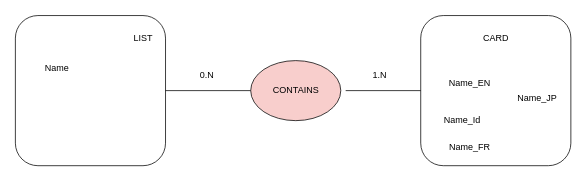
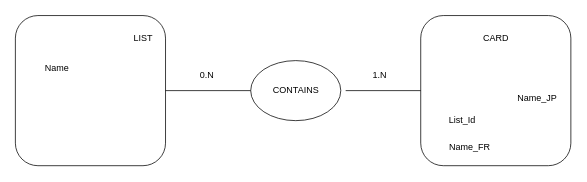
  <mxCell id="0" />
  <mxCell id="1" parent="0" />
  <mxCell id="2" value="" style="rounded=1;whiteSpace=wrap;html=1;" vertex="1" parent="1"><mxGeometry x="20" y="20" width="200" height="200" as="geometry" /></mxCell>
  <mxCell id="3" value="" style="rounded=1;whiteSpace=wrap;html=1;" vertex="1" parent="1"><mxGeometry x="560" y="20" width="200" height="200" as="geometry" /></mxCell>
- <mxCell id="4" value="CONTAINS" style="ellipse;whiteSpace=wrap;html=1;fillColor=#f8cecc;" vertex="1" parent="1"><mxGeometry x="333.5" y="80" width="120" height="80" as="geometry" /></mxCell>
+ <mxCell id="4" value="CONTAINS" style="ellipse;whiteSpace=wrap;html=1;" vertex="1" parent="1"><mxGeometry x="333.5" y="80" width="120" height="80" as="geometry" /></mxCell>
  <mxCell id="5" value="LIST" style="text;html=1;resizable=0;autosize=1;align=center;verticalAlign=middle;points=[];fillColor=none;strokeColor=none;rounded=0;" vertex="1" parent="1"><mxGeometry x="170" y="40" width="40" height="20" as="geometry" /></mxCell>
  <mxCell id="6" value="CARD" style="text;html=1;resizable=0;autosize=1;align=center;verticalAlign=middle;points=[];fillColor=none;strokeColor=none;rounded=0;" vertex="1" parent="1"><mxGeometry x="635" y="40" width="50" height="20" as="geometry" /></mxCell>
  <mxCell id="7" value="Name" style="text;html=1;resizable=0;autosize=1;align=center;verticalAlign=middle;points=[];fillColor=none;strokeColor=none;rounded=0;" vertex="1" parent="1"><mxGeometry x="50" y="80" width="50" height="20" as="geometry" /></mxCell>
  <mxCell id="8" value="Name_FR" style="text;html=1;resizable=0;autosize=1;align=center;verticalAlign=middle;points=[];fillColor=none;strokeColor=none;rounded=0;" vertex="1" parent="1"><mxGeometry x="590" y="185" width="70" height="20" as="geometry" /></mxCell>
  <mxCell id="9" value="" style="endArrow=none;html=1;exitX=1;exitY=0.5;exitDx=0;exitDy=0;entryX=0;entryY=0.5;entryDx=0;entryDy=0;" edge="1" parent="1" source="2" target="4"><mxGeometry width="50" height="50" relative="1" as="geometry"><mxPoint x="380" y="100" as="sourcePoint" /><mxPoint x="430" y="50" as="targetPoint" /></mxGeometry></mxCell>
  <mxCell id="10" value="" style="endArrow=none;html=1;entryX=0;entryY=0.5;entryDx=0;entryDy=0;" edge="1" parent="1" target="3"><mxGeometry width="50" height="50" relative="1" as="geometry"><mxPoint x="460" y="120" as="sourcePoint" /><mxPoint x="343.5" y="130" as="targetPoint" /></mxGeometry></mxCell>
  <mxCell id="11" value="0.N" style="text;html=1;resizable=0;autosize=1;align=center;verticalAlign=middle;points=[];fillColor=none;strokeColor=none;rounded=0;" vertex="1" parent="1"><mxGeometry x="260" y="90" width="30" height="20" as="geometry" /></mxCell>
  <mxCell id="12" value="1.N" style="text;html=1;resizable=0;autosize=1;align=center;verticalAlign=middle;points=[];fillColor=none;strokeColor=none;rounded=0;" vertex="1" parent="1"><mxGeometry x="490" y="90" width="30" height="20" as="geometry" /></mxCell>
- <mxCell id="13" value="Name_Id" style="text;html=1;resizable=0;autosize=1;align=center;verticalAlign=middle;points=[];fillColor=none;strokeColor=none;rounded=0;" vertex="1" parent="1"><mxGeometry x="590" y="150" width="50" height="20" as="geometry" /></mxCell>
- <mxCell id="14" value="Name_EN" style="text;html=1;resizable=0;autosize=1;align=center;verticalAlign=middle;points=[];fillColor=none;strokeColor=none;rounded=0;" vertex="1" parent="1"><mxGeometry x="590" y="100" width="70" height="20" as="geometry" /></mxCell>
+ <mxCell id="13" value="List_Id" style="text;html=1;resizable=0;autosize=1;align=center;verticalAlign=middle;points=[];fillColor=none;strokeColor=none;rounded=0;" vertex="1" parent="1"><mxGeometry x="590" y="150" width="50" height="20" as="geometry" /></mxCell>
  <mxCell id="15" value="Name_JP" style="text;html=1;resizable=0;autosize=1;align=center;verticalAlign=middle;points=[];fillColor=none;strokeColor=none;rounded=0;" vertex="1" parent="1"><mxGeometry x="680" y="120" width="70" height="20" as="geometry" /></mxCell>
